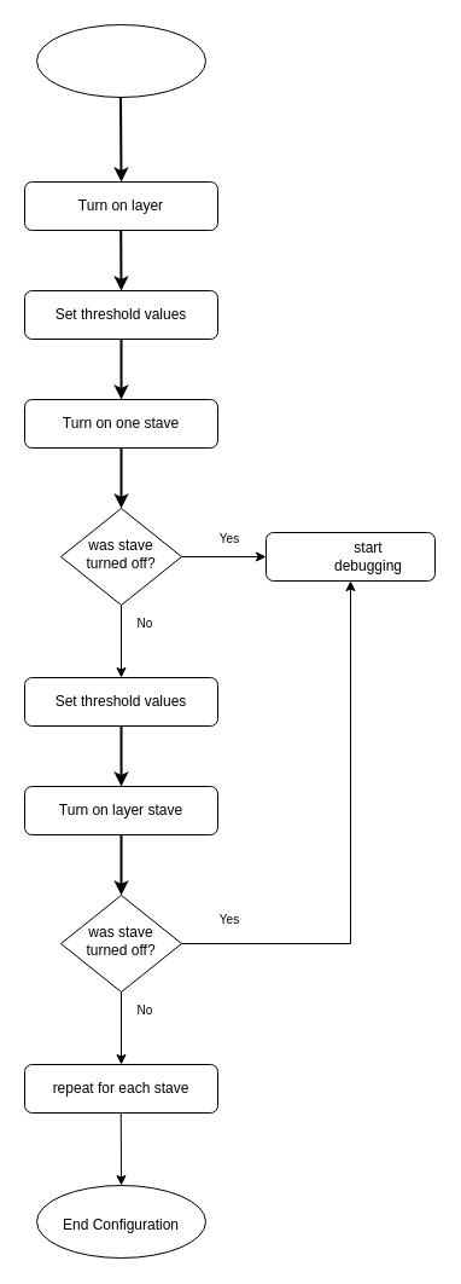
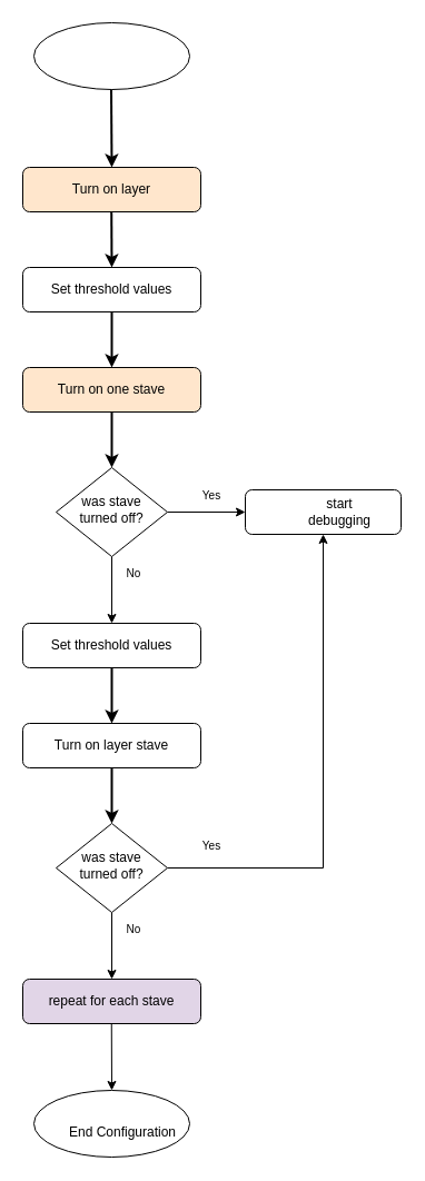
  <mxCell id="0" />
  <mxCell id="1" parent="0" />
- <mxCell id="2" value="Turn on layer" style="rounded=1;whiteSpace=wrap;html=1;fontSize=12;glass=0;strokeWidth=1;shadow=0;" parent="1" vertex="1"><mxGeometry x="20" y="150" width="160" height="40" as="geometry" /></mxCell>
+ <mxCell id="2" value="Turn on layer" style="rounded=1;whiteSpace=wrap;html=1;fontSize=12;glass=0;strokeWidth=1;shadow=0;fillColor=#ffe6cc;" parent="1" vertex="1"><mxGeometry x="20" y="150" width="160" height="40" as="geometry" /></mxCell>
  <mxCell id="3" value="" style="ellipse;whiteSpace=wrap;html=1;fontSize=22;fillColor=default;" vertex="1" parent="1"><mxGeometry x="30" y="20" width="140" height="60" as="geometry" /></mxCell>
  <mxCell id="4" value="" style="endArrow=classic;html=1;rounded=0;fontSize=12;endSize=6;sourcePerimeterSpacing=0;strokeColor=default;strokeWidth=2;entryX=0.5;entryY=0;entryDx=0;entryDy=0;" edge="1" parent="1" target="2"><mxGeometry width="50" height="50" relative="1" as="geometry"><mxPoint x="99.5" y="80" as="sourcePoint" /><mxPoint x="99.5" y="140" as="targetPoint" /></mxGeometry></mxCell>
  <mxCell id="5" value="Set threshold values" style="rounded=1;whiteSpace=wrap;html=1;fontSize=12;glass=0;strokeWidth=1;shadow=0;" vertex="1" parent="1"><mxGeometry x="20" y="240" width="160" height="40" as="geometry" /></mxCell>
  <mxCell id="6" value="" style="endArrow=classic;html=1;rounded=0;fontSize=12;endSize=6;sourcePerimeterSpacing=0;strokeColor=default;strokeWidth=2;" edge="1" parent="1"><mxGeometry width="50" height="50" relative="1" as="geometry"><mxPoint x="100" y="280" as="sourcePoint" /><mxPoint x="100" y="330" as="targetPoint" /></mxGeometry></mxCell>
  <mxCell id="7" value="" style="endArrow=classic;html=1;rounded=0;fontSize=12;endSize=6;sourcePerimeterSpacing=0;strokeColor=default;strokeWidth=2;entryX=0.5;entryY=0;entryDx=0;entryDy=0;" edge="1" parent="1" target="5"><mxGeometry width="50" height="50" relative="1" as="geometry"><mxPoint x="99.71" y="190" as="sourcePoint" /><mxPoint x="99.71" y="230" as="targetPoint" /></mxGeometry></mxCell>
- <mxCell id="8" value="Turn on one stave" style="rounded=1;whiteSpace=wrap;html=1;fontSize=12;glass=0;strokeWidth=1;shadow=0;" vertex="1" parent="1"><mxGeometry x="20" y="330" width="160" height="40" as="geometry" /></mxCell>
+ <mxCell id="8" value="Turn on one stave" style="rounded=1;whiteSpace=wrap;html=1;fontSize=12;glass=0;strokeWidth=1;shadow=0;fillColor=#ffe6cc;" vertex="1" parent="1"><mxGeometry x="20" y="330" width="160" height="40" as="geometry" /></mxCell>
  <mxCell id="9" value="" style="endArrow=classic;html=1;rounded=0;fontSize=12;endSize=6;sourcePerimeterSpacing=0;strokeColor=default;strokeWidth=2;" edge="1" parent="1"><mxGeometry width="50" height="50" relative="1" as="geometry"><mxPoint x="100" y="370" as="sourcePoint" /><mxPoint x="100" y="420" as="targetPoint" /></mxGeometry></mxCell>
  <mxCell id="10" value="" style="edgeStyle=orthogonalEdgeStyle;rounded=0;orthogonalLoop=1;jettySize=auto;html=1;fontSize=12;startArrow=none;startFill=0;endArrow=classic;endFill=1;sourcePerimeterSpacing=0;strokeColor=default;strokeWidth=1;" edge="1" parent="1" source="11" target="12"><mxGeometry relative="1" as="geometry" /></mxCell>
  <mxCell id="11" value="was stave turned off?" style="rhombus;whiteSpace=wrap;html=1;shadow=0;fontFamily=Helvetica;fontSize=12;align=center;strokeWidth=1;spacing=6;spacingTop=-4;" vertex="1" parent="1"><mxGeometry x="50" y="420" width="100" height="80" as="geometry" /></mxCell>
  <mxCell id="12" value="" style="rounded=1;whiteSpace=wrap;html=1;shadow=0;strokeWidth=1;spacing=6;spacingTop=-4;" vertex="1" parent="1"><mxGeometry x="220" y="440" width="140" height="40" as="geometry" /></mxCell>
  <mxCell id="13" value="start debugging" style="text;html=1;strokeColor=none;fillColor=none;align=center;verticalAlign=middle;whiteSpace=wrap;rounded=0;fontSize=12;" vertex="1" parent="1"><mxGeometry x="275" y="445" width="60" height="30" as="geometry" /></mxCell>
  <mxCell id="14" value="&lt;font style=&quot;font-size: 10px&quot;&gt;Yes&lt;/font&gt;" style="text;html=1;strokeColor=none;fillColor=none;align=center;verticalAlign=middle;whiteSpace=wrap;rounded=0;fontSize=12;" vertex="1" parent="1"><mxGeometry x="160" y="430" width="60" height="30" as="geometry" /></mxCell>
  <mxCell id="15" value="" style="endArrow=none;html=1;rounded=0;fontSize=10;endSize=6;sourcePerimeterSpacing=0;strokeColor=default;strokeWidth=1;endFill=0;startArrow=classic;startFill=1;" edge="1" parent="1"><mxGeometry width="50" height="50" relative="1" as="geometry"><mxPoint x="100" y="560" as="sourcePoint" /><mxPoint x="100" y="500" as="targetPoint" /></mxGeometry></mxCell>
  <mxCell id="16" value="No" style="text;html=1;strokeColor=none;fillColor=none;align=center;verticalAlign=middle;whiteSpace=wrap;rounded=0;fontSize=10;" vertex="1" parent="1"><mxGeometry x="90" y="500" width="60" height="30" as="geometry" /></mxCell>
  <mxCell id="17" value="Set threshold values" style="rounded=1;whiteSpace=wrap;html=1;fontSize=12;glass=0;strokeWidth=1;shadow=0;" vertex="1" parent="1"><mxGeometry x="20" y="560" width="160" height="40" as="geometry" /></mxCell>
  <mxCell id="18" value="" style="endArrow=classic;html=1;rounded=0;fontSize=12;endSize=6;sourcePerimeterSpacing=0;strokeColor=default;strokeWidth=2;" edge="1" parent="1"><mxGeometry width="50" height="50" relative="1" as="geometry"><mxPoint x="100" y="600" as="sourcePoint" /><mxPoint x="100" y="650" as="targetPoint" /></mxGeometry></mxCell>
  <mxCell id="19" value="Turn on layer stave" style="rounded=1;whiteSpace=wrap;html=1;fontSize=12;glass=0;strokeWidth=1;shadow=0;" vertex="1" parent="1"><mxGeometry x="20" y="650" width="160" height="40" as="geometry" /></mxCell>
  <mxCell id="20" value="" style="endArrow=classic;html=1;rounded=0;fontSize=12;endSize=6;sourcePerimeterSpacing=0;strokeColor=default;strokeWidth=2;" edge="1" parent="1"><mxGeometry width="50" height="50" relative="1" as="geometry"><mxPoint x="100" y="690" as="sourcePoint" /><mxPoint x="100" y="740" as="targetPoint" /></mxGeometry></mxCell>
  <mxCell id="21" value="" style="edgeStyle=orthogonalEdgeStyle;rounded=0;orthogonalLoop=1;jettySize=auto;html=1;fontSize=12;startArrow=none;startFill=0;endArrow=classic;endFill=1;sourcePerimeterSpacing=0;strokeColor=default;strokeWidth=1;entryX=0.5;entryY=1;entryDx=0;entryDy=0;" edge="1" parent="1" source="22" target="12"><mxGeometry relative="1" as="geometry"><mxPoint x="280" y="560" as="targetPoint" /></mxGeometry></mxCell>
  <mxCell id="22" value="was stave turned off?" style="rhombus;whiteSpace=wrap;html=1;shadow=0;fontFamily=Helvetica;fontSize=12;align=center;strokeWidth=1;spacing=6;spacingTop=-4;" vertex="1" parent="1"><mxGeometry x="50" y="740" width="100" height="80" as="geometry" /></mxCell>
  <mxCell id="23" value="&lt;font style=&quot;font-size: 10px&quot;&gt;Yes&lt;/font&gt;" style="text;html=1;strokeColor=none;fillColor=none;align=center;verticalAlign=middle;whiteSpace=wrap;rounded=0;fontSize=12;" vertex="1" parent="1"><mxGeometry x="160" y="750" width="60" height="20" as="geometry" /></mxCell>
  <mxCell id="24" value="" style="endArrow=none;html=1;rounded=0;fontSize=10;endSize=6;sourcePerimeterSpacing=0;strokeColor=default;strokeWidth=1;endFill=0;startArrow=classic;startFill=1;" edge="1" parent="1"><mxGeometry width="50" height="50" relative="1" as="geometry"><mxPoint x="100" y="880" as="sourcePoint" /><mxPoint x="100" y="820" as="targetPoint" /></mxGeometry></mxCell>
  <mxCell id="25" value="No" style="text;html=1;strokeColor=none;fillColor=none;align=center;verticalAlign=middle;whiteSpace=wrap;rounded=0;fontSize=10;" vertex="1" parent="1"><mxGeometry x="90" y="820" width="60" height="30" as="geometry" /></mxCell>
- <mxCell id="26" value="repeat for each stave" style="rounded=1;whiteSpace=wrap;html=1;fontSize=12;glass=0;strokeWidth=1;shadow=0;" vertex="1" parent="1"><mxGeometry x="20" y="880" width="160" height="40" as="geometry" /></mxCell>
+ <mxCell id="26" value="repeat for each stave" style="rounded=1;whiteSpace=wrap;html=1;fontSize=12;glass=0;strokeWidth=1;shadow=0;fillColor=#e1d5e7;" vertex="1" parent="1"><mxGeometry x="20" y="880" width="160" height="40" as="geometry" /></mxCell>
  <mxCell id="27" value="" style="endArrow=classic;html=1;rounded=0;fontSize=10;sourcePerimeterSpacing=0;strokeColor=default;strokeWidth=1;" edge="1" parent="1"><mxGeometry width="50" height="50" relative="1" as="geometry"><mxPoint x="99.76" y="920" as="sourcePoint" /><mxPoint x="100" y="980" as="targetPoint" /></mxGeometry></mxCell>
  <mxCell id="28" value="" style="ellipse;whiteSpace=wrap;html=1;fontSize=22;fillColor=default;" vertex="1" parent="1"><mxGeometry x="30" y="980" width="140" height="60" as="geometry" /></mxCell>
- <mxCell id="29" value="&lt;font style=&quot;font-size: 12px&quot;&gt;End Configuration&lt;/font&gt;" style="text;html=1;strokeColor=none;fillColor=none;align=center;verticalAlign=middle;whiteSpace=wrap;rounded=0;fontSize=22;" vertex="1" parent="1"><mxGeometry x="45" y="995" width="110" height="30" as="geometry" /></mxCell>
+ <mxCell id="29" value="&lt;font style=&quot;font-size: 12px&quot;&gt;End Configuration&lt;/font&gt;" style="text;html=1;strokeColor=none;fillColor=none;align=center;verticalAlign=middle;whiteSpace=wrap;rounded=0;fontSize=22;" vertex="1" parent="1"><mxGeometry x="55" y="1000" width="110" height="30" as="geometry" /></mxCell>
